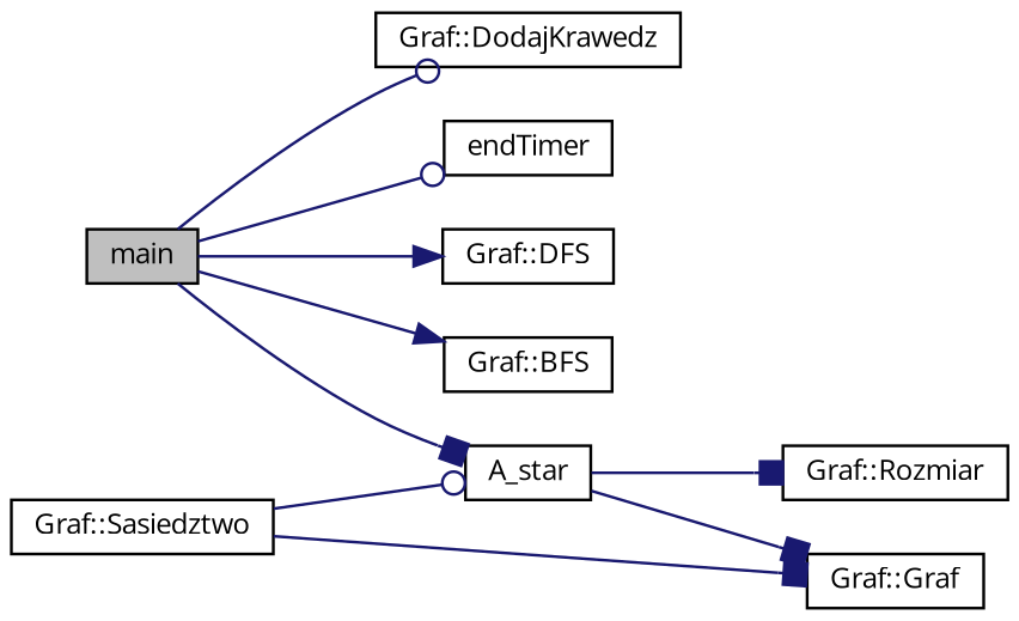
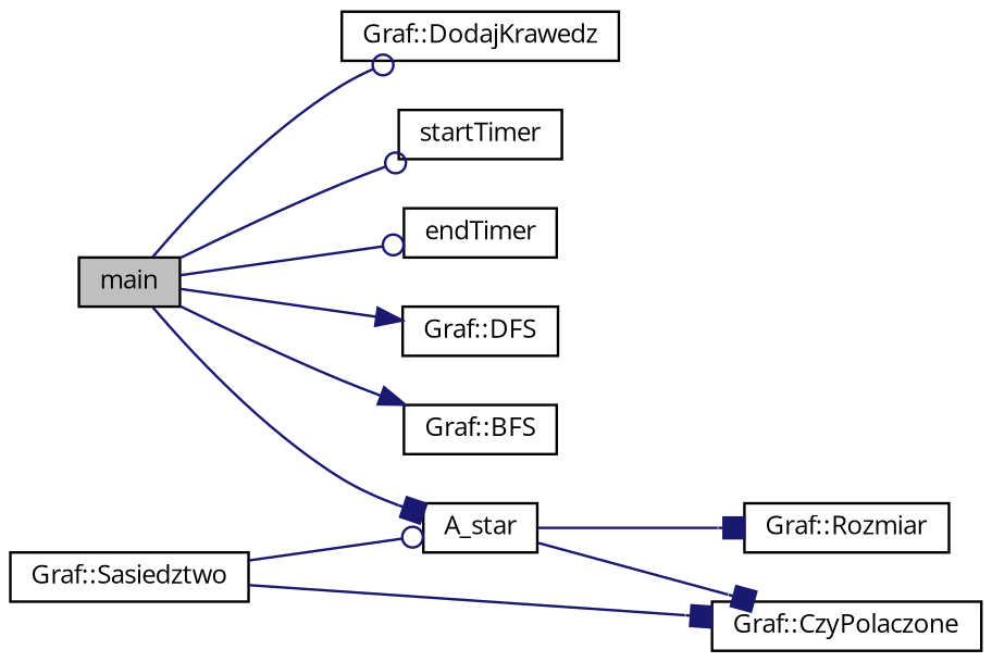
  digraph {
    fontname="Open Sans"
    rankdir=LR
    node [color=black fillcolor=white fontname="Open Sans" fontsize=10 shape=record style=filled]
    edge [arrowhead=odot color=midnightblue fontname="Open Sans" fontsize=10 labelfontname=Helvetica labelfontsize=10 style=solid]
    n1 [fillcolor=grey75 fontcolor=black height=0.2 label=main width=0.4]
    n2 [height=0.2 label="Graf::DodajKrawedz" width=0.4]
+   n3 [height=0.2 label=startTimer width=0.4]
    n4 [height=0.2 label=A_star width=0.4]
    n5 [height=0.2 label=endTimer width=0.4]
    n6 [height=0.2 label="Graf::DFS" width=0.4]
    n7 [height=0.2 label="Graf::BFS" width=0.4]
    n8 [height=0.2 label="Graf::Rozmiar" width=0.4]
-   n9 [height=0.2 label="Graf::Graf" width=0.4]
+   n9 [height=0.2 label="Graf::CzyPolaczone" width=0.4]
    n10 [height=0.2 label="Graf::Sasiedztwo" width=0.4]
    n1 -> n2
+   n1 -> n3
    n1 -> n4 [arrowhead=box]
    n1 -> n5
    n1 -> n6 [arrowhead=normal]
    n1 -> n7 [arrowhead=normal]
    n4 -> n8 [arrowhead=box]
    n4 -> n9 [arrowhead=box]
    n10 -> n4
    n10 -> n9 [arrowhead=box]
  }
